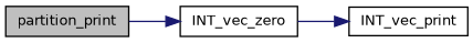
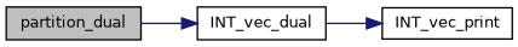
  digraph {
    rankdir=LR
    node [color=black fillcolor=white fontname=Helvetica fontsize=10 shape=record style=filled]
    edge [color=midnightblue fontname=Helvetica fontsize=10 labelfontname=Helvetica labelfontsize=10 style=solid]
-   n1 [fillcolor=grey75 fontcolor=black height=0.2 label=partition_print width=0.4]
-   n2 [height=0.2 label=INT_vec_zero width=0.4]
+   n1 [fillcolor=grey75 fontcolor=black height=0.2 label=partition_dual width=0.4]
+   n2 [height=0.2 label=INT_vec_dual width=0.4]
    n3 [height=0.2 label=INT_vec_print width=0.4]
    n1 -> n2
    n2 -> n3
  }
